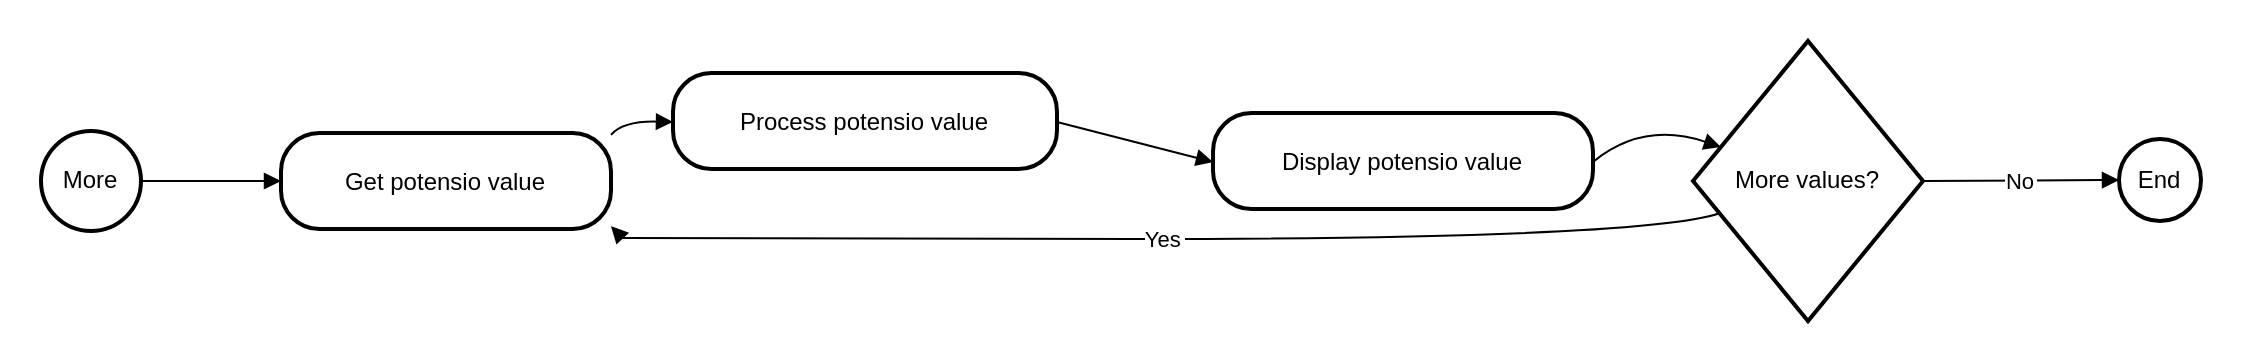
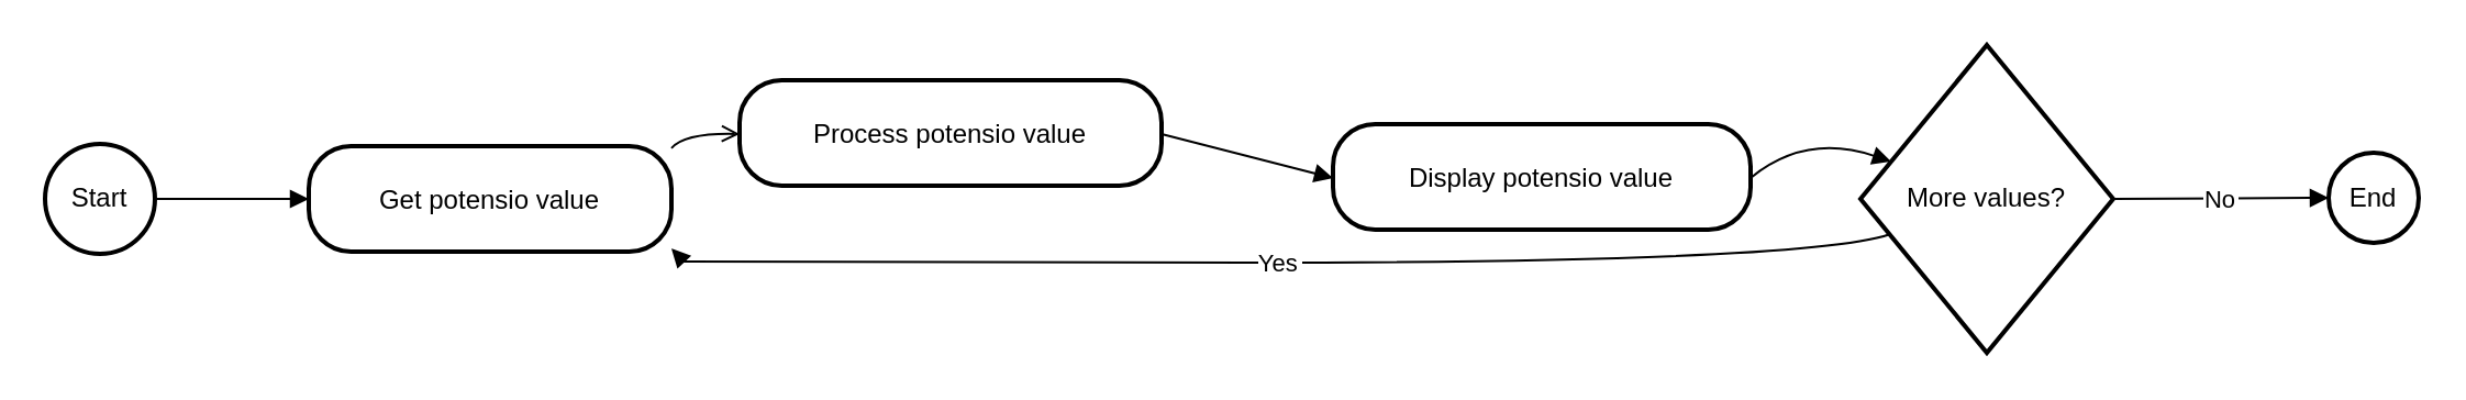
  <mxCell id="0" />
  <mxCell id="1" parent="0" />
- <mxCell id="2" value="More" style="ellipse;aspect=fixed;strokeWidth=2;whiteSpace=wrap;" vertex="1" parent="1"><mxGeometry x="20" y="65" width="50" height="50" as="geometry" /></mxCell>
+ <mxCell id="2" value="Start" style="ellipse;aspect=fixed;strokeWidth=2;whiteSpace=wrap;" vertex="1" parent="1"><mxGeometry x="20" y="65" width="50" height="50" as="geometry" /></mxCell>
  <mxCell id="3" value="Get potensio value" style="rounded=1;arcSize=40;strokeWidth=2" vertex="1" parent="1"><mxGeometry x="140" y="66" width="165" height="48" as="geometry" /></mxCell>
  <mxCell id="4" value="Process potensio value" style="rounded=1;arcSize=40;strokeWidth=2" vertex="1" parent="1"><mxGeometry x="336" y="36" width="192" height="48" as="geometry" /></mxCell>
  <mxCell id="5" value="Display potensio value" style="rounded=1;arcSize=40;strokeWidth=2" vertex="1" parent="1"><mxGeometry x="606" y="56" width="190" height="48" as="geometry" /></mxCell>
  <mxCell id="6" value="More values?" style="rhombus;strokeWidth=2;whiteSpace=wrap;" vertex="1" parent="1"><mxGeometry x="846" y="20" width="115" height="140" as="geometry" /></mxCell>
  <mxCell id="7" value="End" style="ellipse;aspect=fixed;strokeWidth=2;whiteSpace=wrap;" vertex="1" parent="1"><mxGeometry x="1059" y="69" width="41" height="41" as="geometry" /></mxCell>
  <mxCell id="8" value="" style="curved=1;startArrow=none;endArrow=block;exitX=1.01;exitY=0.5;entryX=0;entryY=0.5;" edge="1" parent="1" source="2" target="3"><mxGeometry relative="1" as="geometry"><Array as="points" /></mxGeometry></mxCell>
- <mxCell id="9" value="" style="curved=1;startArrow=none;endArrow=block;exitX=1;exitY=0.02;entryX=0;entryY=0.51;" edge="1" parent="1" source="3" target="4"><mxGeometry relative="1" as="geometry"><Array as="points"><mxPoint x="311" y="60" /></Array></mxGeometry></mxCell>
+ <mxCell id="9" value="" style="curved=1;startArrow=none;endArrow=open;exitX=1;exitY=0.02;entryX=0;entryY=0.51;" edge="1" parent="1" source="3" target="4"><mxGeometry relative="1" as="geometry"><Array as="points"><mxPoint x="311" y="60" /></Array></mxGeometry></mxCell>
  <mxCell id="10" value="" style="curved=1;startArrow=none;endArrow=block;exitX=1;exitY=0.51;entryX=0;entryY=0.51;" edge="1" parent="1" source="4" target="5"><mxGeometry relative="1" as="geometry"><Array as="points" /></mxGeometry></mxCell>
  <mxCell id="11" value="" style="curved=1;startArrow=none;endArrow=block;exitX=1;exitY=0.51;entryX=0;entryY=0.34;" edge="1" parent="1" source="5" target="6"><mxGeometry relative="1" as="geometry"><Array as="points"><mxPoint x="821" y="60" /></Array></mxGeometry></mxCell>
  <mxCell id="12" value="Yes" style="curved=1;startArrow=none;endArrow=block;exitX=0;exitY=0.65;entryX=1;entryY=0.97;" edge="1" parent="1" source="6" target="3"><mxGeometry relative="1" as="geometry"><Array as="points"><mxPoint x="821" y="119" /><mxPoint x="311" y="119" /></Array></mxGeometry></mxCell>
  <mxCell id="13" value="No" style="curved=1;startArrow=none;endArrow=block;exitX=1;exitY=0.5;entryX=-0.01;entryY=0.51;" edge="1" parent="1" source="6" target="7"><mxGeometry relative="1" as="geometry"><Array as="points" /></mxGeometry></mxCell>
